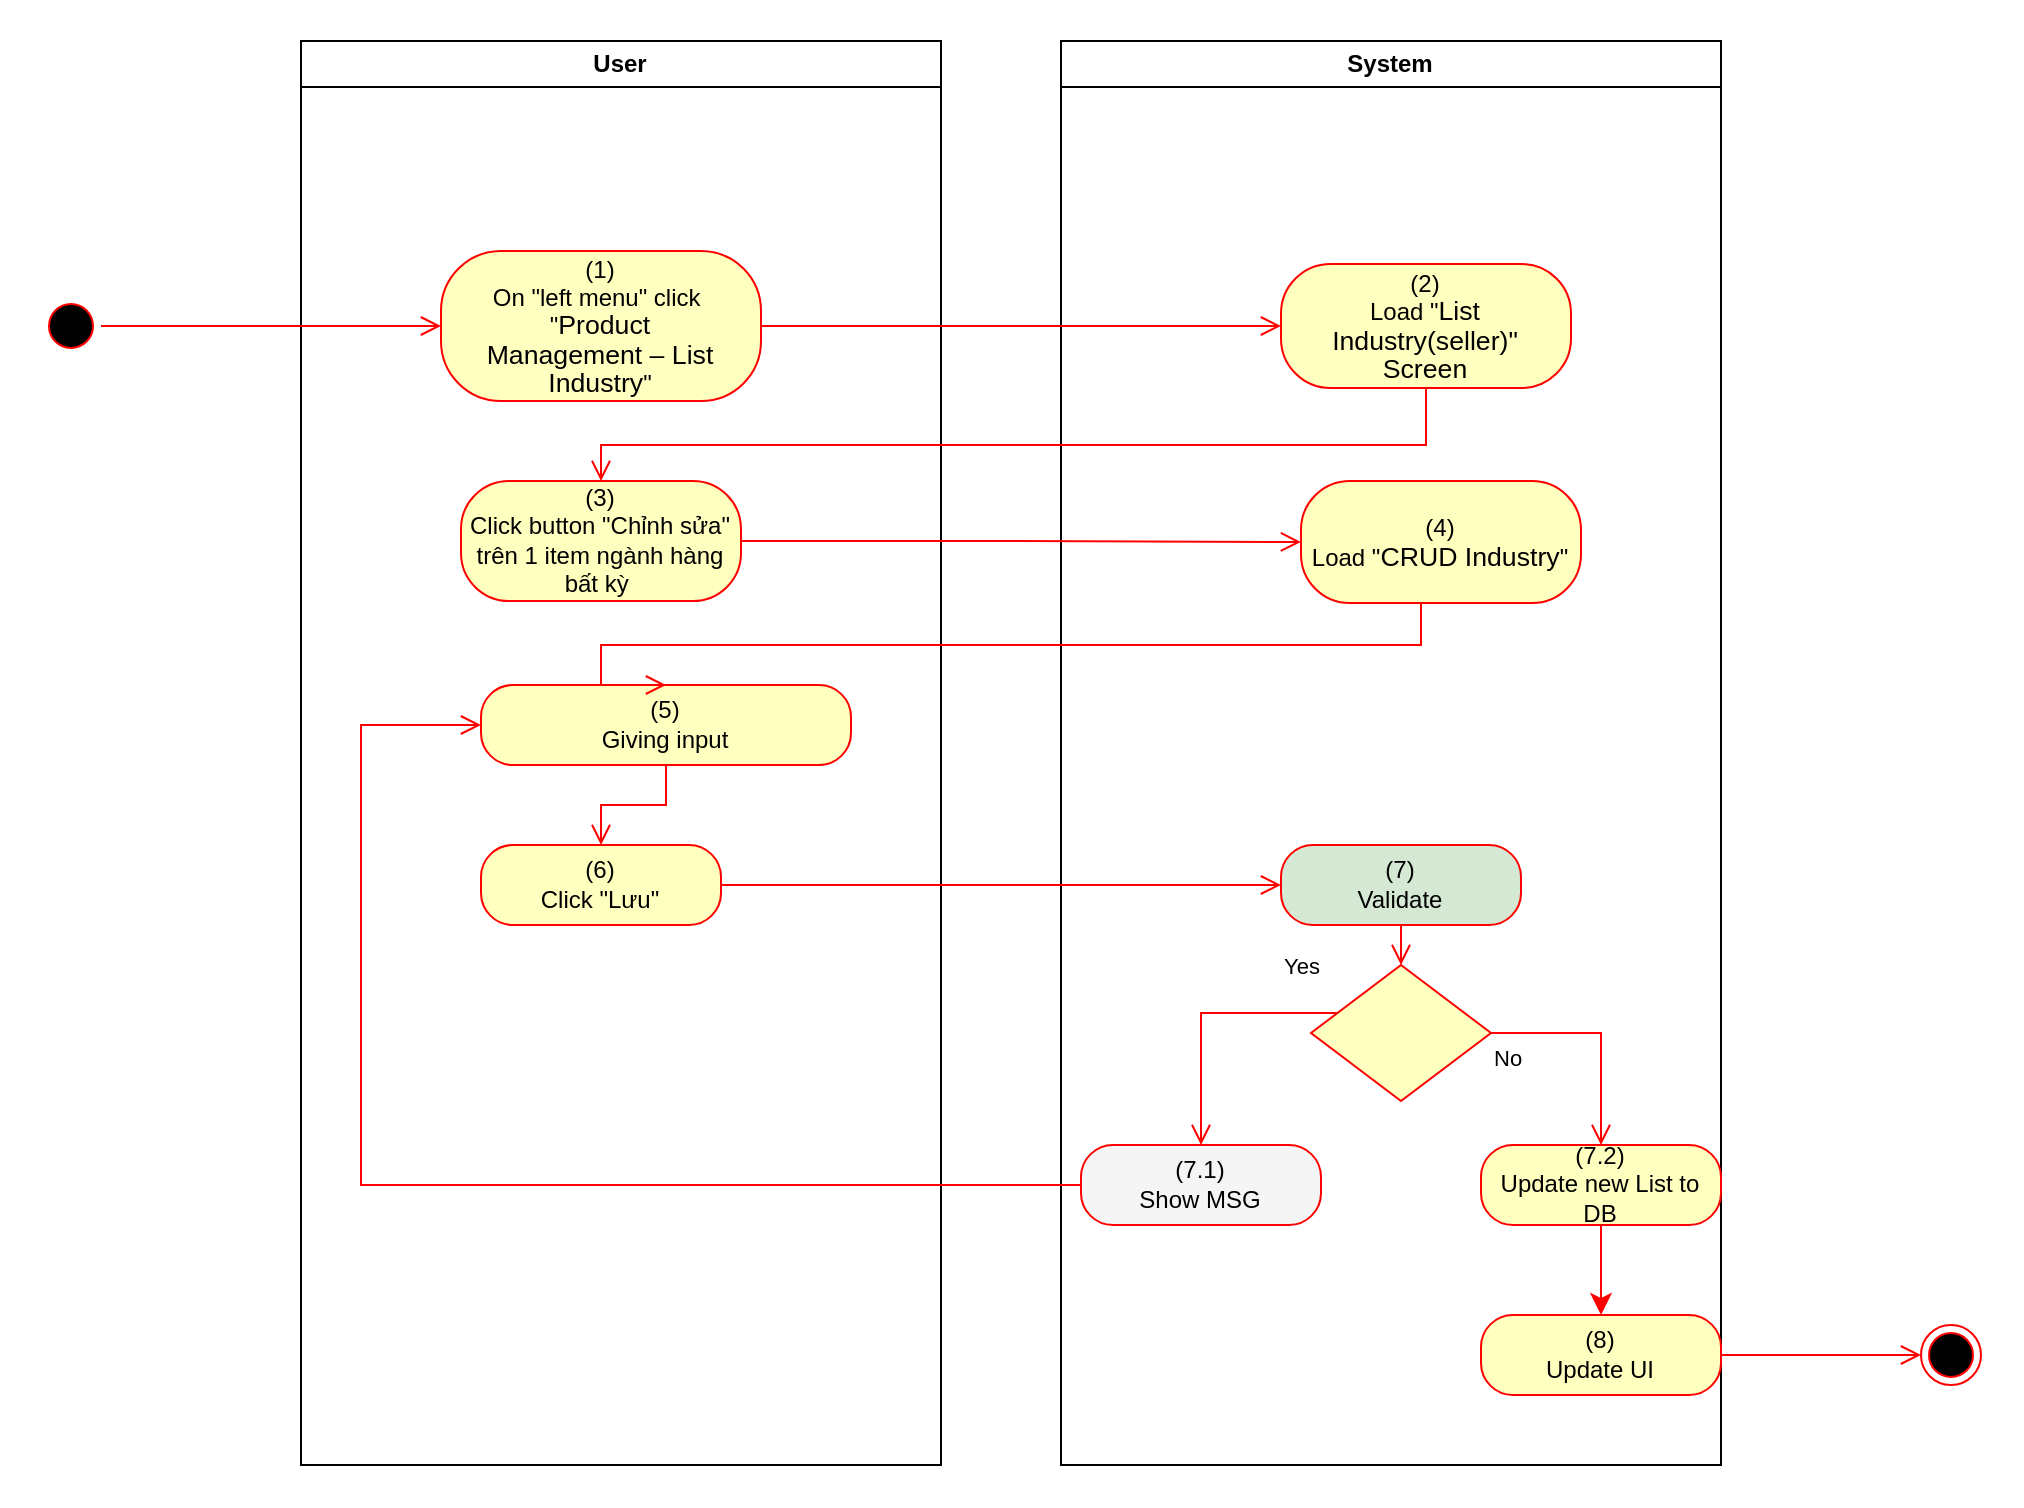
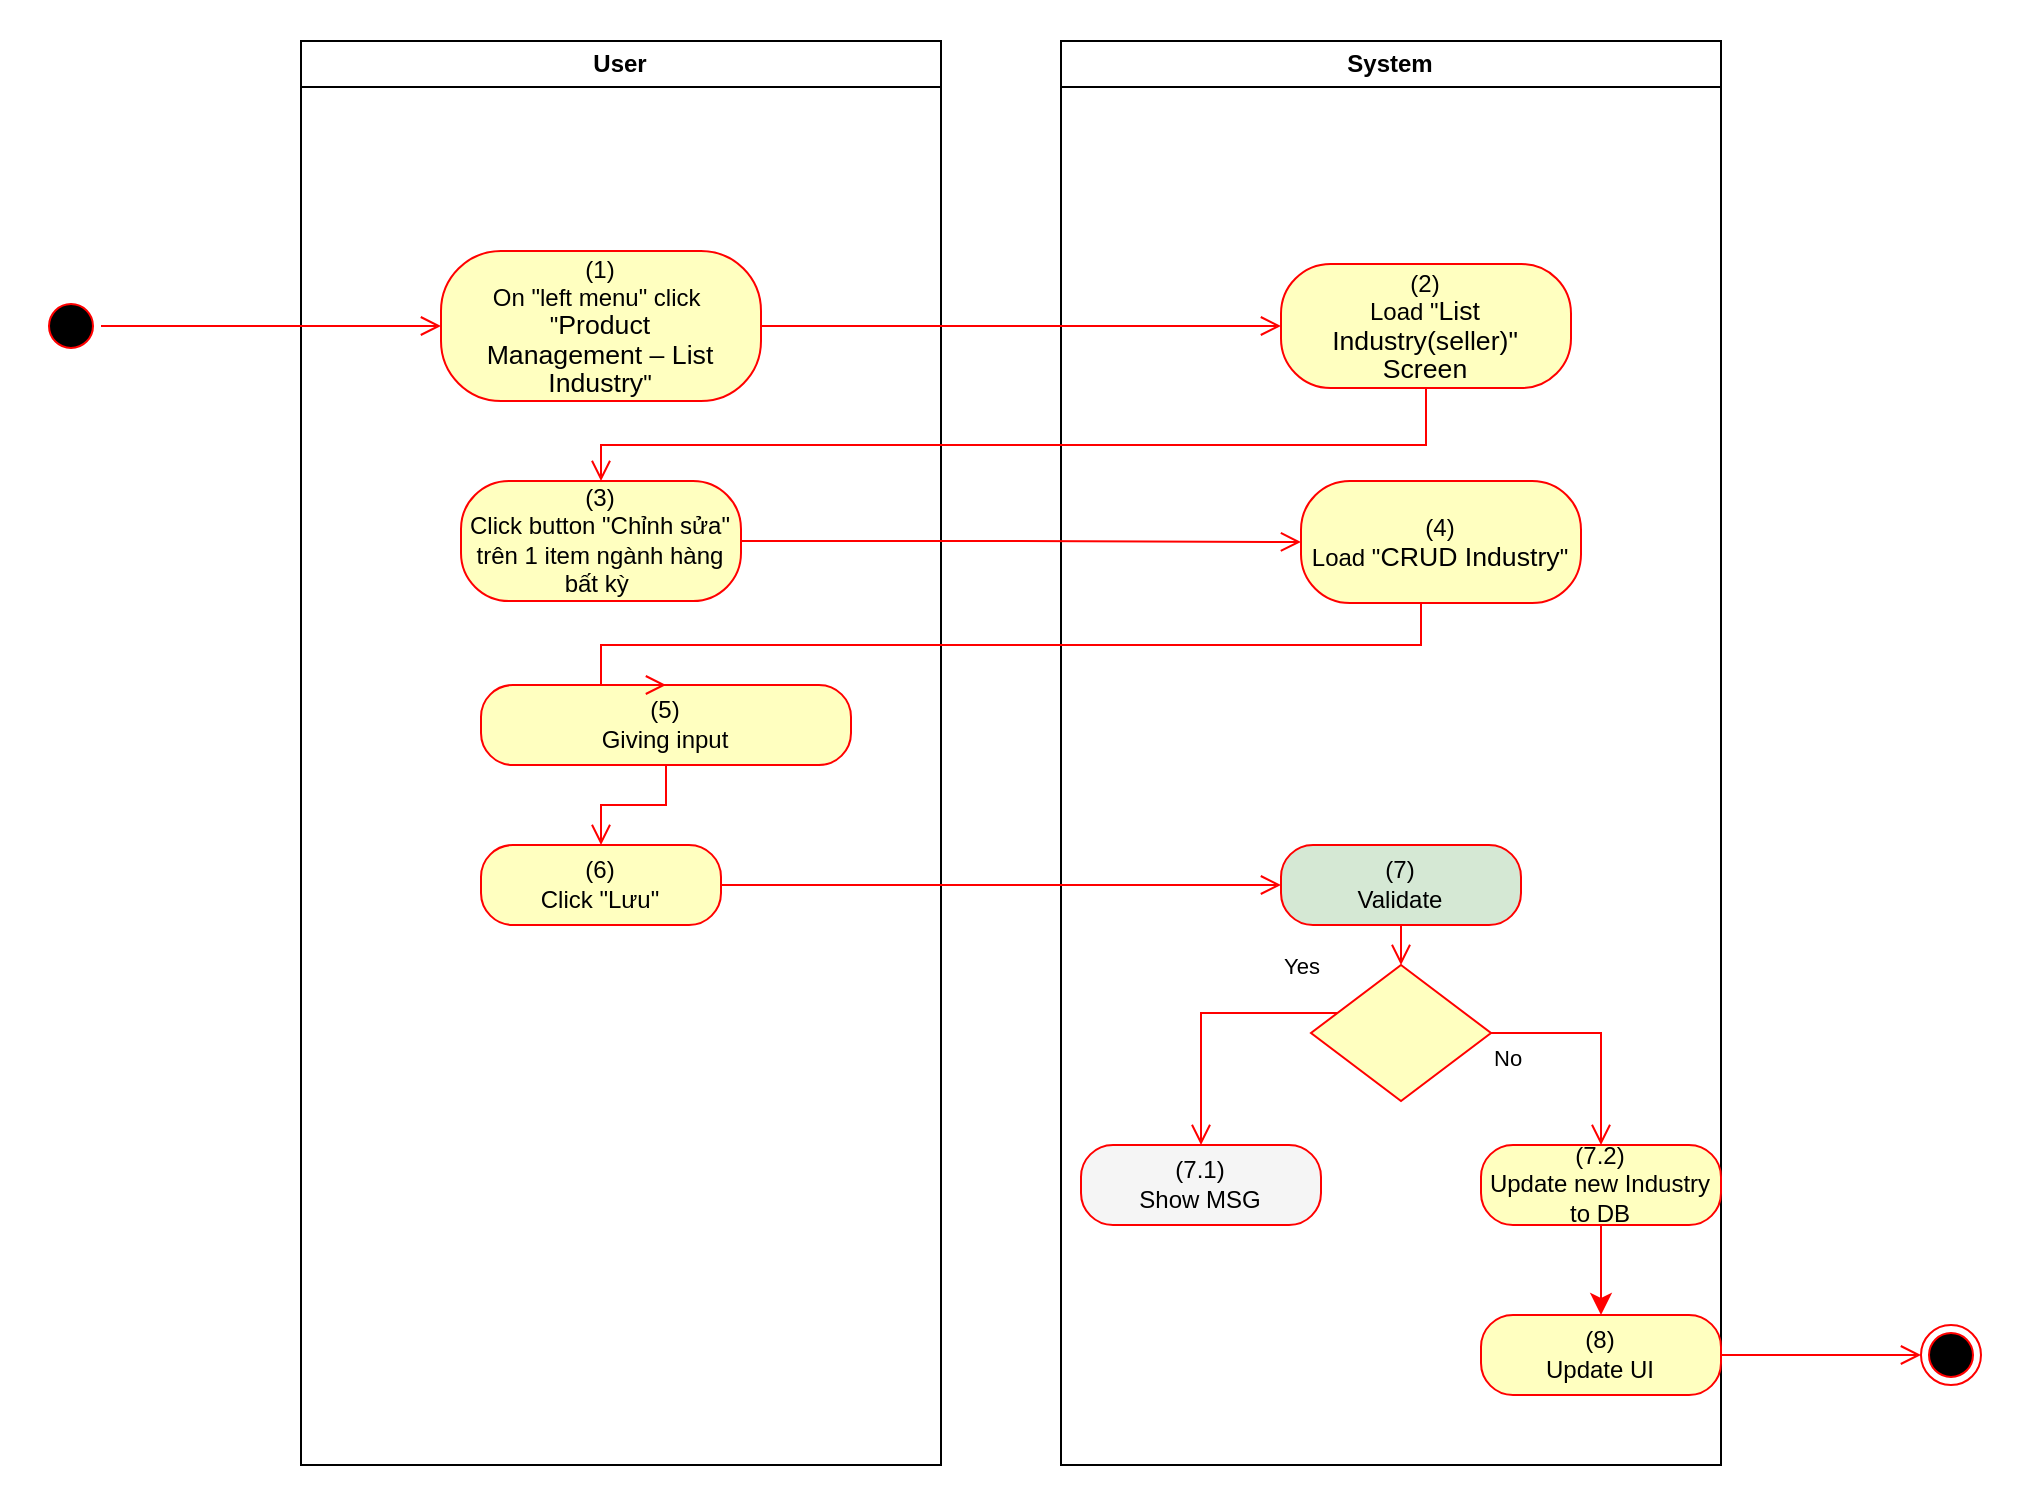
  <mxCell id="0" />
  <mxCell id="1" parent="0" />
  <mxCell id="2" value="User" style="swimlane;whiteSpace=wrap" vertex="1" parent="1"><mxGeometry x="150" y="20" width="320" height="712" as="geometry"><mxRectangle x="120" y="128" width="60" height="23" as="alternateBounds" /></mxGeometry></mxCell>
  <mxCell id="3" value="(1)&lt;br style=&quot;padding: 0px ; margin: 0px&quot;&gt;On &quot;left menu&quot; click&amp;nbsp;&lt;br style=&quot;padding: 0px ; margin: 0px&quot;&gt;&quot;&lt;span lang=&quot;EN-GB&quot; style=&quot;font-size: 10pt ; line-height: 14.267px ; font-family: &amp;#34;arial&amp;#34; , sans-serif&quot;&gt;Product&lt;br&gt;Management – List Industry&lt;/span&gt;&quot;" style="rounded=1;whiteSpace=wrap;html=1;arcSize=40;fontColor=#000000;fillColor=#ffffc0;strokeColor=#ff0000;" vertex="1" parent="2"><mxGeometry x="70" y="105" width="160" height="75" as="geometry" /></mxCell>
  <mxCell id="4" value="(3)&lt;br&gt;Click button &quot;Chỉnh sửa&quot; trên 1 item ngành hàng bất kỳ&amp;nbsp;" style="rounded=1;whiteSpace=wrap;html=1;arcSize=40;fontColor=#000000;fillColor=#ffffc0;strokeColor=#ff0000;" vertex="1" parent="2"><mxGeometry x="80" y="220" width="140" height="60" as="geometry" /></mxCell>
  <mxCell id="5" value="(6)&lt;br&gt;Click &quot;Lưu&quot;" style="rounded=1;whiteSpace=wrap;html=1;arcSize=40;fontColor=#000000;fillColor=#ffffc0;strokeColor=#ff0000;" vertex="1" parent="2"><mxGeometry x="90" y="402" width="120" height="40" as="geometry" /></mxCell>
  <mxCell id="6" value="(5)&lt;br&gt;Giving input" style="rounded=1;whiteSpace=wrap;html=1;arcSize=40;fontColor=#000000;fillColor=#ffffc0;strokeColor=#ff0000;" vertex="1" parent="2"><mxGeometry x="90" y="322" width="185" height="40" as="geometry" /></mxCell>
  <mxCell id="7" value="" style="edgeStyle=orthogonalEdgeStyle;html=1;verticalAlign=bottom;endArrow=open;endSize=8;strokeColor=#ff0000;rounded=0;entryX=0.5;entryY=0;entryDx=0;entryDy=0;" edge="1" parent="2" source="6" target="5"><mxGeometry relative="1" as="geometry"><mxPoint x="330" y="402" as="targetPoint" /></mxGeometry></mxCell>
  <mxCell id="8" value="System" style="swimlane;whiteSpace=wrap;startSize=23;" vertex="1" parent="1"><mxGeometry x="530" y="20" width="330" height="712" as="geometry" /></mxCell>
  <mxCell id="9" value="(2)&lt;br&gt;Load &quot;&lt;span lang=&quot;EN-GB&quot; style=&quot;font-size: 10pt ; line-height: 14.267px ; font-family: &amp;#34;arial&amp;#34; , sans-serif&quot;&gt;&lt;span lang=&quot;EN-GB&quot; style=&quot;font-size: 10pt ; line-height: 14.267px&quot;&gt;List Industry(seller)&lt;/span&gt;&quot;&lt;br&gt;Screen&lt;/span&gt;" style="rounded=1;whiteSpace=wrap;html=1;arcSize=40;fontColor=#000000;fillColor=#ffffc0;strokeColor=#ff0000;" vertex="1" parent="8"><mxGeometry x="110" y="111.5" width="145" height="62" as="geometry" /></mxCell>
  <mxCell id="10" value="(7)&lt;br&gt;Validate" style="rounded=1;whiteSpace=wrap;html=1;arcSize=40;fontColor=#000000;fillColor=#d5e8d4;strokeColor=#ff0000;" vertex="1" parent="8"><mxGeometry x="110" y="402" width="120" height="40" as="geometry" /></mxCell>
  <mxCell id="11" value="" style="edgeStyle=orthogonalEdgeStyle;html=1;verticalAlign=bottom;endArrow=open;endSize=8;strokeColor=#ff0000;rounded=0;entryX=0.5;entryY=0;entryDx=0;entryDy=0;" edge="1" parent="8" source="10" target="12"><mxGeometry relative="1" as="geometry"><mxPoint x="165" y="442" as="targetPoint" /></mxGeometry></mxCell>
  <mxCell id="12" value="" style="rhombus;whiteSpace=wrap;html=1;fillColor=#ffffc0;strokeColor=#ff0000;" vertex="1" parent="8"><mxGeometry x="125" y="462" width="90" height="68" as="geometry" /></mxCell>
  <mxCell id="13" value="No" style="edgeStyle=orthogonalEdgeStyle;html=1;align=left;verticalAlign=top;endArrow=open;endSize=8;strokeColor=#ff0000;rounded=0;exitX=1;exitY=0.5;exitDx=0;exitDy=0;" edge="1" parent="8" source="12" target="14"><mxGeometry x="-1" relative="1" as="geometry"><mxPoint x="170" y="552" as="targetPoint" /></mxGeometry></mxCell>
- <mxCell id="14" value="(7.2)&lt;br&gt;Update new List to DB" style="rounded=1;whiteSpace=wrap;html=1;arcSize=40;fontColor=#000000;fillColor=#ffffc0;strokeColor=#ff0000;" vertex="1" parent="8"><mxGeometry x="210" y="552" width="120" height="40" as="geometry" /></mxCell>
+ <mxCell id="14" value="(7.2)&lt;br&gt;Update new Industry to DB" style="rounded=1;whiteSpace=wrap;html=1;arcSize=40;fontColor=#000000;fillColor=#ffffc0;strokeColor=#ff0000;" vertex="1" parent="8"><mxGeometry x="210" y="552" width="120" height="40" as="geometry" /></mxCell>
  <mxCell id="15" value="(8)&lt;br&gt;Update UI" style="rounded=1;whiteSpace=wrap;html=1;arcSize=40;fontColor=#000000;fillColor=#ffffc0;strokeColor=#ff0000;" vertex="1" parent="8"><mxGeometry x="210" y="637" width="120" height="40" as="geometry" /></mxCell>
  <mxCell id="16" value="" style="edgeStyle=orthogonalEdgeStyle;html=1;verticalAlign=bottom;endArrow=classic;endSize=8;strokeColor=#ff0000;rounded=0;exitX=0.5;exitY=1;exitDx=0;exitDy=0;entryX=0.5;entryY=0;entryDx=0;entryDy=0;" edge="1" parent="8" source="14" target="15"><mxGeometry relative="1" as="geometry"><mxPoint x="170" y="642" as="targetPoint" /></mxGeometry></mxCell>
  <mxCell id="17" value="(7.1)&lt;br&gt;Show MSG" style="rounded=1;whiteSpace=wrap;html=1;arcSize=40;fontColor=#000000;fillColor=#f5f5f5;strokeColor=#ff0000;" vertex="1" parent="8"><mxGeometry x="10" y="552" width="120" height="40" as="geometry" /></mxCell>
  <mxCell id="18" value="Yes" style="edgeStyle=orthogonalEdgeStyle;html=1;align=left;verticalAlign=bottom;endArrow=open;endSize=8;strokeColor=#ff0000;rounded=0;entryX=0.5;entryY=0;entryDx=0;entryDy=0;" edge="1" parent="8" source="12" target="17"><mxGeometry x="-0.579" y="-14" relative="1" as="geometry"><mxPoint x="70" y="552" as="targetPoint" /><Array as="points"><mxPoint x="70" y="486" /></Array><mxPoint as="offset" /></mxGeometry></mxCell>
  <mxCell id="19" value="(4)&lt;br&gt;Load &quot;&lt;span lang=&quot;EN-GB&quot; style=&quot;font-size: 10pt ; line-height: 14.267px ; font-family: &amp;#34;arial&amp;#34; , sans-serif&quot;&gt;CRUD Industry&lt;/span&gt;&quot;" style="rounded=1;whiteSpace=wrap;html=1;arcSize=40;fontColor=#000000;fillColor=#ffffc0;strokeColor=#ff0000;" vertex="1" parent="8"><mxGeometry x="120" y="220" width="140" height="61" as="geometry" /></mxCell>
  <mxCell id="20" value="" style="edgeStyle=orthogonalEdgeStyle;html=1;verticalAlign=bottom;endArrow=open;endSize=8;strokeColor=#ff0000;rounded=0;entryX=0;entryY=0.5;entryDx=0;entryDy=0;exitX=1;exitY=0.5;exitDx=0;exitDy=0;" edge="1" parent="1" target="3" source="29"><mxGeometry relative="1" as="geometry"><mxPoint x="210" y="145" as="targetPoint" /><mxPoint x="60" y="162.5" as="sourcePoint" /></mxGeometry></mxCell>
  <mxCell id="21" value="" style="edgeStyle=orthogonalEdgeStyle;html=1;verticalAlign=bottom;endArrow=open;endSize=8;strokeColor=#ff0000;rounded=0;entryX=0;entryY=0.5;entryDx=0;entryDy=0;" edge="1" parent="1" source="3" target="9"><mxGeometry relative="1" as="geometry"><mxPoint x="610" y="163" as="targetPoint" /></mxGeometry></mxCell>
  <mxCell id="22" value="" style="edgeStyle=orthogonalEdgeStyle;html=1;verticalAlign=bottom;endArrow=open;endSize=8;strokeColor=#ff0000;rounded=0;entryX=0.5;entryY=0;entryDx=0;entryDy=0;" edge="1" parent="1" source="9" target="4"><mxGeometry relative="1" as="geometry"><mxPoint x="695" y="242" as="targetPoint" /><Array as="points"><mxPoint x="713" y="222" /><mxPoint x="300" y="222" /></Array></mxGeometry></mxCell>
  <mxCell id="23" value="" style="edgeStyle=orthogonalEdgeStyle;html=1;verticalAlign=bottom;endArrow=open;endSize=8;strokeColor=#ff0000;rounded=0;entryX=0;entryY=0.5;entryDx=0;entryDy=0;" edge="1" parent="1" source="5" target="10"><mxGeometry relative="1" as="geometry"><mxPoint x="290" y="462" as="targetPoint" /></mxGeometry></mxCell>
  <mxCell id="24" value="" style="ellipse;html=1;shape=endState;fillColor=#000000;strokeColor=#ff0000;" vertex="1" parent="1"><mxGeometry x="960" y="662" width="30" height="30" as="geometry" /></mxCell>
  <mxCell id="25" value="" style="edgeStyle=orthogonalEdgeStyle;html=1;verticalAlign=bottom;endArrow=open;endSize=8;strokeColor=#ff0000;rounded=0;exitX=1;exitY=0.5;exitDx=0;exitDy=0;entryX=0;entryY=0.5;entryDx=0;entryDy=0;" edge="1" parent="1" source="15" target="24"><mxGeometry relative="1" as="geometry"><mxPoint x="830" y="652" as="targetPoint" /><mxPoint x="830" y="592" as="sourcePoint" /></mxGeometry></mxCell>
- <mxCell id="26" value="" style="edgeStyle=orthogonalEdgeStyle;html=1;verticalAlign=bottom;endArrow=open;endSize=8;strokeColor=#ff0000;rounded=0;entryX=0;entryY=0.5;entryDx=0;entryDy=0;" edge="1" parent="1" source="17" target="6"><mxGeometry relative="1" as="geometry"><mxPoint x="600" y="672" as="targetPoint" /><Array as="points"><mxPoint x="180" y="592" /><mxPoint x="180" y="362" /></Array></mxGeometry></mxCell>
  <mxCell id="27" value="" style="edgeStyle=orthogonalEdgeStyle;html=1;verticalAlign=bottom;endArrow=open;endSize=8;strokeColor=#ff0000;rounded=0;entryX=0;entryY=0.5;entryDx=0;entryDy=0;" edge="1" parent="1" source="4" target="19"><mxGeometry relative="1" as="geometry"><mxPoint x="290" y="355" as="targetPoint" /></mxGeometry></mxCell>
  <mxCell id="28" value="" style="edgeStyle=orthogonalEdgeStyle;html=1;verticalAlign=bottom;endArrow=open;endSize=8;strokeColor=#ff0000;rounded=0;entryX=0.5;entryY=0;entryDx=0;entryDy=0;" edge="1" parent="1" source="19" target="6"><mxGeometry relative="1" as="geometry"><mxPoint x="700" y="352" as="targetPoint" /><Array as="points"><mxPoint x="710" y="322" /><mxPoint x="300" y="322" /></Array></mxGeometry></mxCell>
  <mxCell id="29" value="" style="ellipse;html=1;shape=startState;fillColor=#000000;strokeColor=#ff0000;" vertex="1" parent="1"><mxGeometry x="20" y="147.5" width="30" height="30" as="geometry" /></mxCell>
